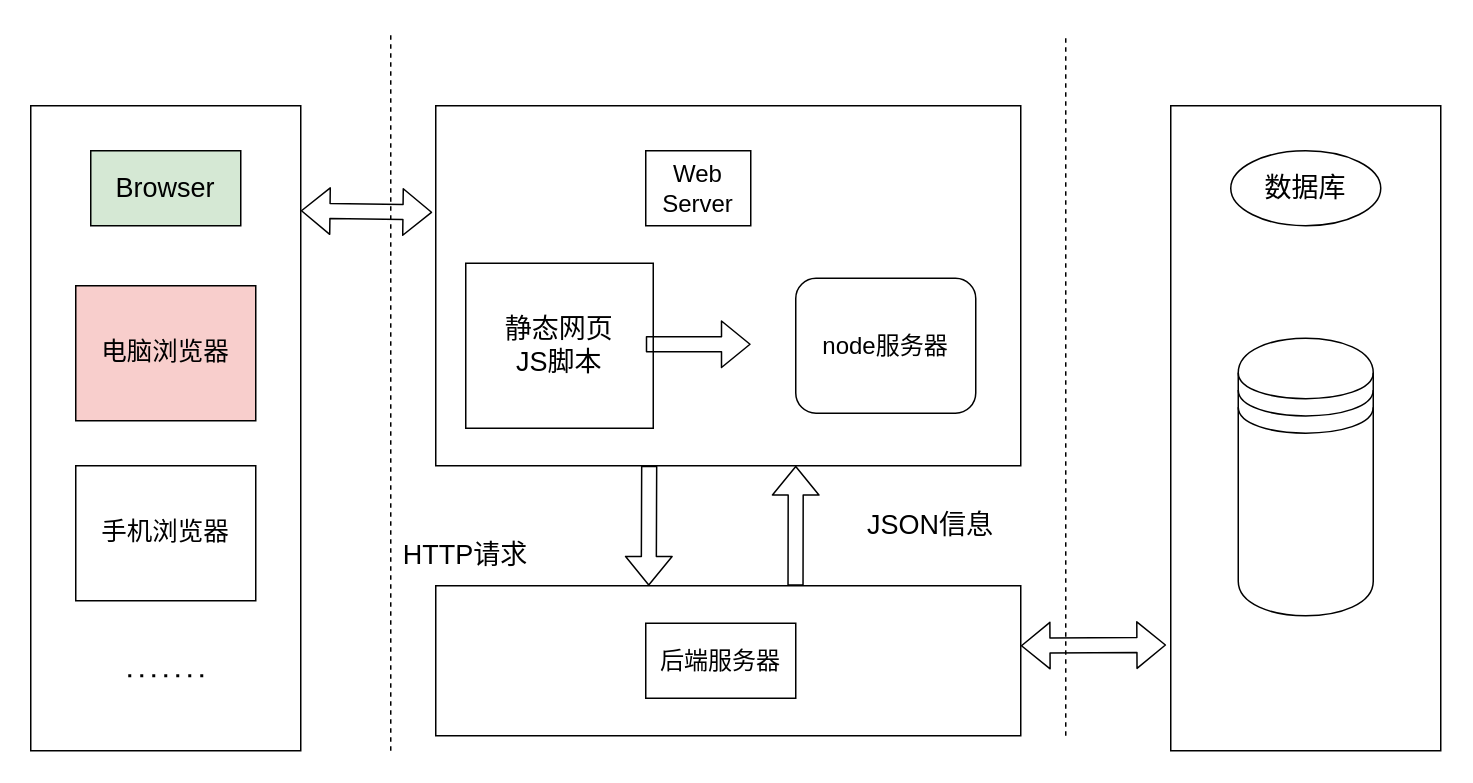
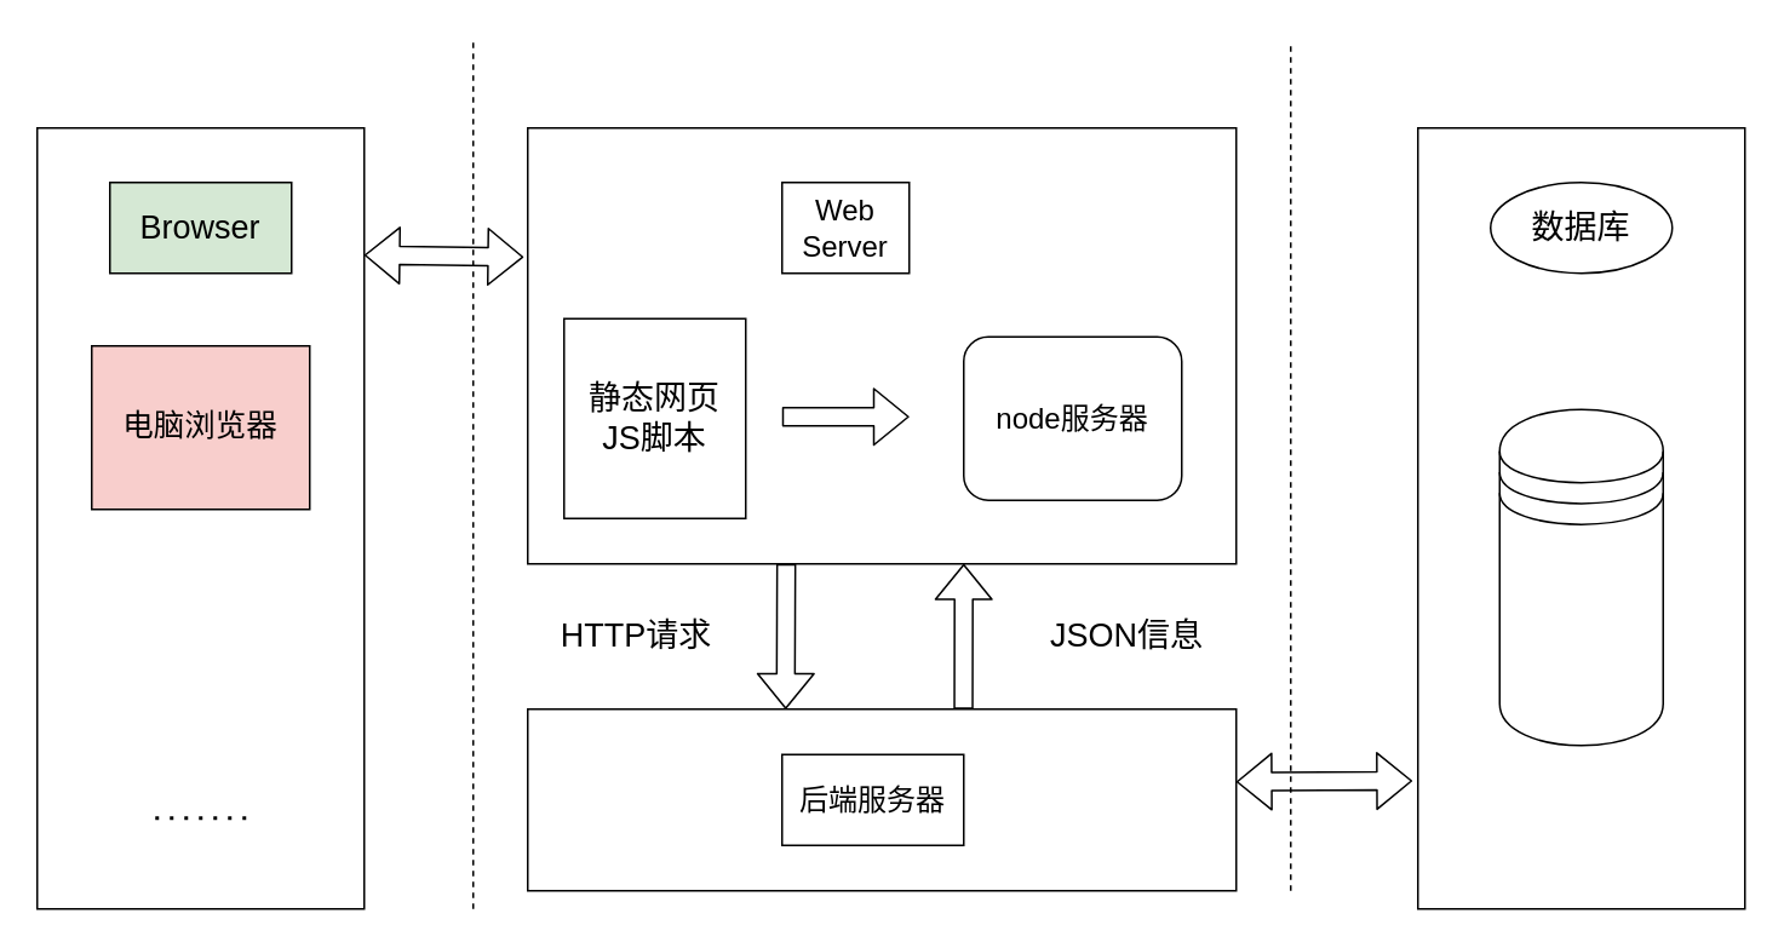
  <mxCell id="0" />
  <mxCell id="1" parent="0" />
  <mxCell id="2" value="" style="rounded=0;whiteSpace=wrap;html=1;" parent="1" vertex="1"><mxGeometry x="290" y="70" width="390" height="240" as="geometry" /></mxCell>
- <mxCell id="3" value="&lt;font style=&quot;font-size: 18px&quot;&gt;静态网页&lt;br&gt;JS脚本&lt;/font&gt;" style="rounded=0;whiteSpace=wrap;html=1;" parent="1" vertex="1"><mxGeometry x="310" y="175" width="125" height="110" as="geometry" /></mxCell>
+ <mxCell id="3" value="&lt;font style=&quot;font-size: 18px&quot;&gt;静态网页&lt;br&gt;JS脚本&lt;/font&gt;" style="rounded=0;whiteSpace=wrap;html=1;" parent="1" vertex="1"><mxGeometry x="310" y="175" width="100" height="110" as="geometry" /></mxCell>
  <mxCell id="4" value="" style="shape=flexArrow;endArrow=classic;html=1;" parent="1" edge="1"><mxGeometry width="50" height="50" relative="1" as="geometry"><mxPoint x="430" y="229" as="sourcePoint" /><mxPoint x="500" y="229" as="targetPoint" /></mxGeometry></mxCell>
  <mxCell id="5" value="&lt;font style=&quot;font-size: 16px&quot;&gt;node服务器&lt;/font&gt;" style="whiteSpace=wrap;html=1;rounded=1;" parent="1" vertex="1"><mxGeometry x="530" y="185" width="120" height="90" as="geometry" /></mxCell>
  <mxCell id="6" value="" style="endArrow=none;dashed=1;html=1;" edge="1" parent="1"><mxGeometry width="50" height="50" relative="1" as="geometry"><mxPoint x="260" y="500" as="sourcePoint" /><mxPoint x="260" y="20" as="targetPoint" /></mxGeometry></mxCell>
  <mxCell id="7" value="" style="endArrow=none;dashed=1;html=1;" edge="1" parent="1"><mxGeometry width="50" height="50" relative="1" as="geometry"><mxPoint x="710" y="490" as="sourcePoint" /><mxPoint x="710" y="25" as="targetPoint" /></mxGeometry></mxCell>
  <mxCell id="8" value="&lt;font style=&quot;font-size: 17px&quot;&gt;&lt;br&gt;&lt;/font&gt;" style="rounded=0;whiteSpace=wrap;html=1;" vertex="1" parent="1"><mxGeometry x="20" y="70" width="180" height="430" as="geometry" /></mxCell>
  <mxCell id="9" value="&lt;font style=&quot;font-size: 18px&quot;&gt;Browser&lt;/font&gt;" style="rounded=0;whiteSpace=wrap;html=1;fillColor=#d5e8d4;" vertex="1" parent="1"><mxGeometry x="60" y="100" width="100" height="50" as="geometry" /></mxCell>
  <mxCell id="10" value="&lt;span style=&quot;font-size: 17px&quot;&gt;电脑浏览器&lt;/span&gt;" style="rounded=0;whiteSpace=wrap;html=1;fillColor=#f8cecc;" vertex="1" parent="1"><mxGeometry x="50" y="190" width="120" height="90" as="geometry" /></mxCell>
  <mxCell id="11" value="&lt;span style=&quot;font-size: 16px&quot;&gt;Web Server&lt;/span&gt;" style="rounded=0;whiteSpace=wrap;html=1;" vertex="1" parent="1"><mxGeometry x="430" y="100" width="70" height="50" as="geometry" /></mxCell>
  <mxCell id="12" value="" style="rounded=0;whiteSpace=wrap;html=1;" vertex="1" parent="1"><mxGeometry x="290" y="390" width="390" height="100" as="geometry" /></mxCell>
  <mxCell id="13" value="" style="shape=flexArrow;endArrow=classic;html=1;" edge="1" parent="1"><mxGeometry width="50" height="50" relative="1" as="geometry"><mxPoint x="432.29" y="310" as="sourcePoint" /><mxPoint x="432" y="390" as="targetPoint" /></mxGeometry></mxCell>
- <mxCell id="14" value="&lt;font style=&quot;font-size: 18px&quot;&gt;HTTP请求&lt;/font&gt;" style="text;html=1;strokeColor=none;fillColor=none;align=center;verticalAlign=middle;whiteSpace=wrap;rounded=0;" vertex="1" parent="1"><mxGeometry x="250" y="360" width="120" height="20" as="geometry" /></mxCell>
+ <mxCell id="14" value="&lt;font style=&quot;font-size: 18px&quot;&gt;HTTP请求&lt;/font&gt;" style="text;html=1;strokeColor=none;fillColor=none;align=center;verticalAlign=middle;whiteSpace=wrap;rounded=0;" vertex="1" parent="1"><mxGeometry x="290" y="340" width="120" height="20" as="geometry" /></mxCell>
  <mxCell id="15" value="&lt;span style=&quot;font-size: 16px&quot;&gt;后端服务器&lt;/span&gt;" style="rounded=0;whiteSpace=wrap;html=1;" vertex="1" parent="1"><mxGeometry x="430" y="415" width="100" height="50" as="geometry" /></mxCell>
- <mxCell id="16" value="&lt;span style=&quot;font-size: 17px&quot;&gt;手机浏览器&lt;/span&gt;" style="rounded=0;whiteSpace=wrap;html=1;" vertex="1" parent="1"><mxGeometry x="50" y="310" width="120" height="90" as="geometry" /></mxCell>
  <mxCell id="17" value="" style="endArrow=none;dashed=1;html=1;dashPattern=1 3;strokeWidth=2;" edge="1" parent="1"><mxGeometry width="50" height="50" relative="1" as="geometry"><mxPoint x="85" y="450" as="sourcePoint" /><mxPoint x="135" y="450" as="targetPoint" /></mxGeometry></mxCell>
  <mxCell id="18" value="&lt;font style=&quot;font-size: 17px&quot;&gt;&lt;br&gt;&lt;/font&gt;" style="rounded=0;whiteSpace=wrap;html=1;" vertex="1" parent="1"><mxGeometry x="780" y="70" width="180" height="430" as="geometry" /></mxCell>
  <mxCell id="19" value="&lt;span style=&quot;font-size: 18px&quot;&gt;数据库&lt;/span&gt;" style="ellipse;whiteSpace=wrap;html=1;" vertex="1" parent="1"><mxGeometry x="820" y="100" width="100" height="50" as="geometry" /></mxCell>
  <mxCell id="20" value="" style="shape=datastore;whiteSpace=wrap;html=1;" vertex="1" parent="1"><mxGeometry x="825" y="225" width="90" height="185" as="geometry" /></mxCell>
  <mxCell id="21" value="&lt;font style=&quot;font-size: 18px&quot;&gt;JSON信息&lt;/font&gt;" style="text;html=1;strokeColor=none;fillColor=none;align=center;verticalAlign=middle;whiteSpace=wrap;rounded=0;" vertex="1" parent="1"><mxGeometry x="560" y="340" width="120" height="20" as="geometry" /></mxCell>
  <mxCell id="22" value="" style="shape=flexArrow;endArrow=classic;html=1;exitX=0.615;exitY=0;exitDx=0;exitDy=0;exitPerimeter=0;" edge="1" parent="1" source="12"><mxGeometry width="50" height="50" relative="1" as="geometry"><mxPoint x="530" y="380" as="sourcePoint" /><mxPoint x="530" y="310" as="targetPoint" /></mxGeometry></mxCell>
  <mxCell id="23" value="" style="shape=flexArrow;endArrow=classic;startArrow=classic;html=1;entryX=-0.006;entryY=0.296;entryDx=0;entryDy=0;entryPerimeter=0;" edge="1" parent="1" target="2"><mxGeometry width="100" height="100" relative="1" as="geometry"><mxPoint x="200" y="140" as="sourcePoint" /><mxPoint x="280" y="140" as="targetPoint" /></mxGeometry></mxCell>
  <mxCell id="24" value="" style="shape=flexArrow;endArrow=classic;startArrow=classic;html=1;entryX=-0.017;entryY=0.836;entryDx=0;entryDy=0;entryPerimeter=0;" edge="1" parent="1" target="18"><mxGeometry width="100" height="100" relative="1" as="geometry"><mxPoint x="680" y="430" as="sourcePoint" /><mxPoint x="768" y="431" as="targetPoint" /></mxGeometry></mxCell>
